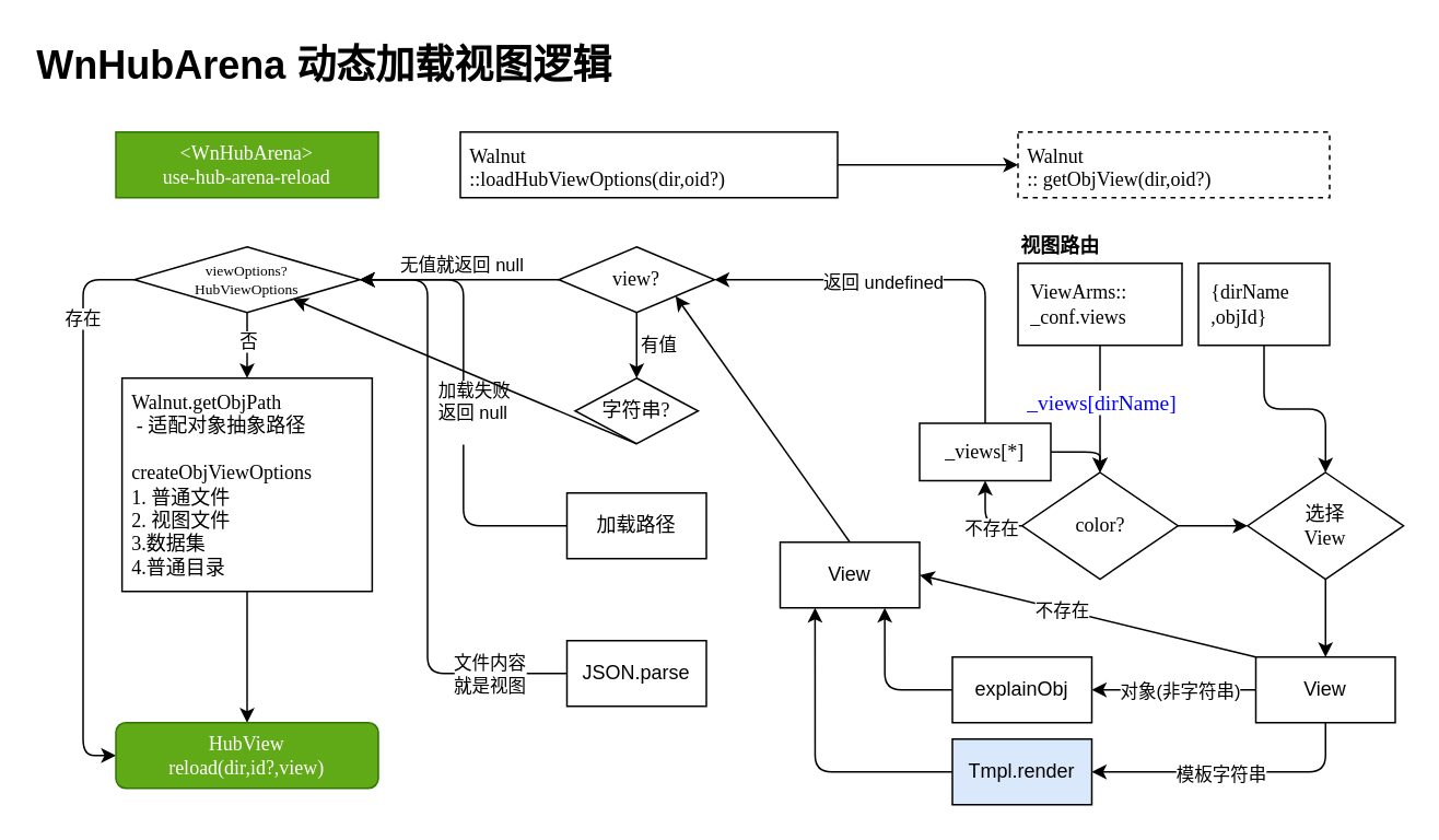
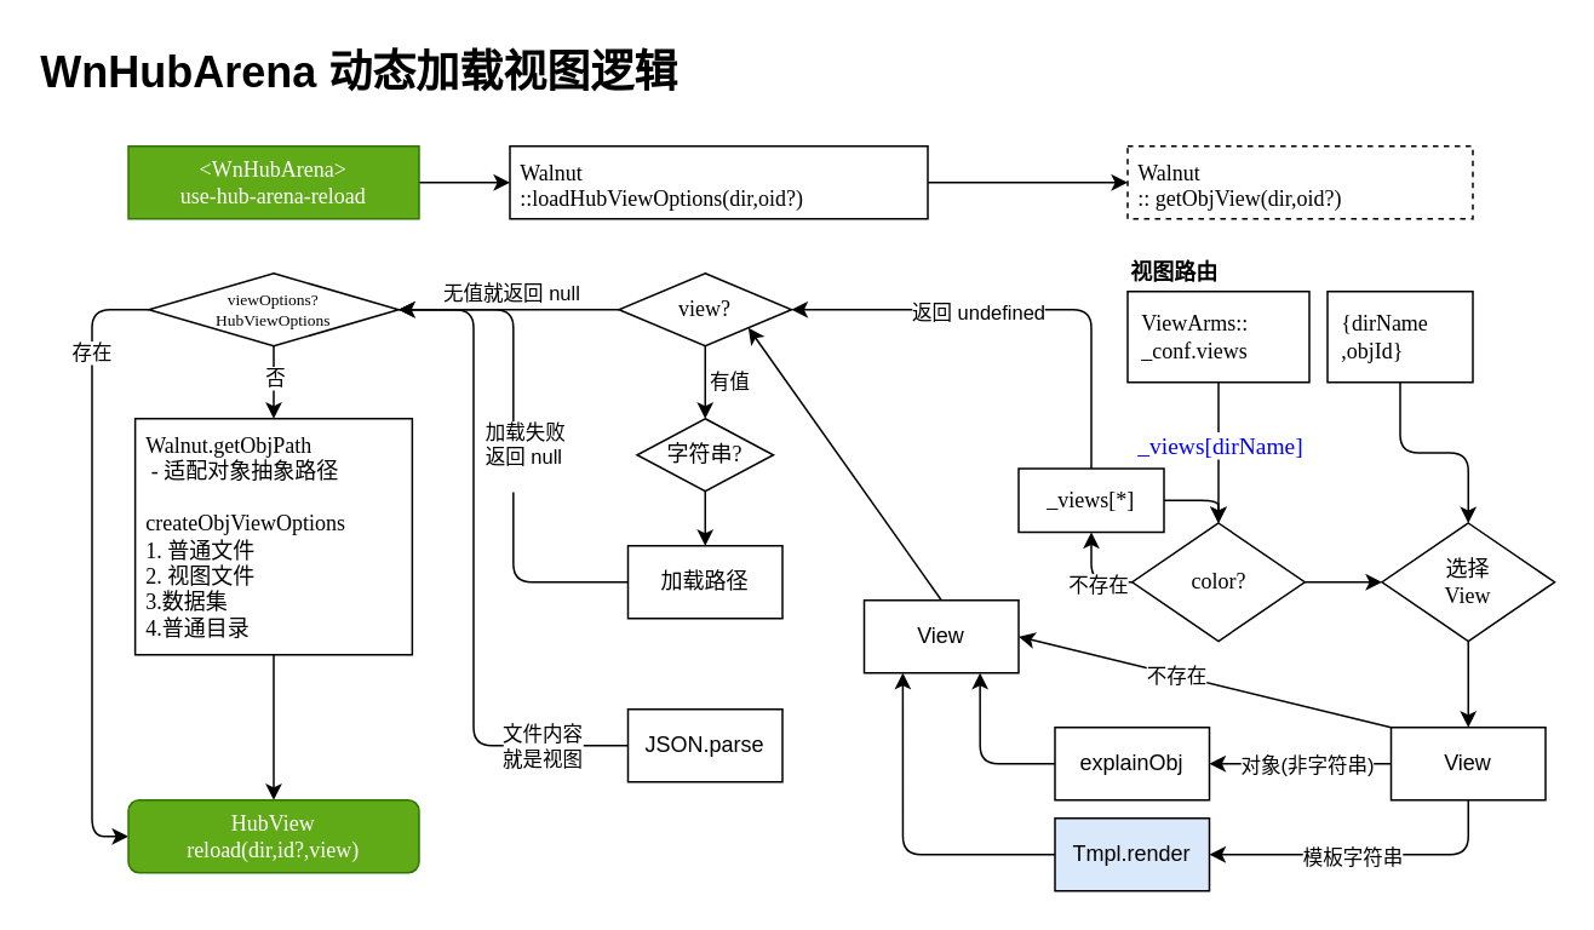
  <mxCell id="0" />
  <mxCell id="1" parent="0" />
+ <mxCell id="2" style="edgeStyle=none;html=1;exitX=1;exitY=0.5;exitDx=0;exitDy=0;entryX=0;entryY=0.5;entryDx=0;entryDy=0;" edge="1" parent="1" source="3" target="5"><mxGeometry relative="1" as="geometry" /></mxCell>
  <mxCell id="3" value="&amp;lt;WnHubArena&amp;gt;&lt;br&gt;use-hub-arena-reload" style="rounded=0;whiteSpace=wrap;html=1;fontFamily=Lucida Console;fillColor=#60a917;fontColor=#ffffff;strokeColor=#2D7600;" vertex="1" parent="1"><mxGeometry x="70" y="80" width="160" height="40" as="geometry" /></mxCell>
  <mxCell id="4" style="edgeStyle=none;html=1;exitX=1;exitY=0.5;exitDx=0;exitDy=0;entryX=0;entryY=0.5;entryDx=0;entryDy=0;" edge="1" parent="1" source="5" target="6"><mxGeometry relative="1" as="geometry" /></mxCell>
  <mxCell id="5" value="Walnut&lt;div&gt;::loadHubViewOptions(dir,oid?)&lt;/div&gt;" style="rounded=0;whiteSpace=wrap;html=1;fontFamily=Lucida Console;align=left;spacing=6;verticalAlign=top;spacingTop=-3;dashed=0;" vertex="1" parent="1"><mxGeometry x="280" y="80" width="230" height="40" as="geometry" /></mxCell>
  <mxCell id="6" value="Walnut&lt;div&gt;:: getObjView(dir,oid?)&lt;/div&gt;" style="rounded=0;whiteSpace=wrap;html=1;fontFamily=Lucida Console;align=left;spacing=6;verticalAlign=top;spacingTop=-3;dashed=1;" vertex="1" parent="1"><mxGeometry x="620" y="80" width="190" height="40" as="geometry" /></mxCell>
  <mxCell id="7" style="edgeStyle=none;html=1;exitX=0;exitY=0.5;exitDx=0;exitDy=0;entryX=1;entryY=0.5;entryDx=0;entryDy=0;" edge="1" parent="1" source="11" target="16"><mxGeometry relative="1" as="geometry" /></mxCell>
  <mxCell id="8" value="无值就返回 null" style="edgeLabel;html=1;align=center;verticalAlign=middle;resizable=0;points=[];" vertex="1" connectable="0" parent="7"><mxGeometry x="-0.076" y="-1" relative="1" as="geometry"><mxPoint x="-4" y="-9" as="offset" /></mxGeometry></mxCell>
  <mxCell id="9" style="edgeStyle=none;html=1;exitX=0.5;exitY=1;exitDx=0;exitDy=0;entryX=0.5;entryY=0;entryDx=0;entryDy=0;" edge="1" parent="1" source="11" target="23"><mxGeometry relative="1" as="geometry" /></mxCell>
  <mxCell id="10" value="有值" style="edgeLabel;html=1;align=center;verticalAlign=middle;resizable=0;points=[];" vertex="1" connectable="0" parent="9"><mxGeometry x="-0.05" relative="1" as="geometry"><mxPoint x="13" as="offset" /></mxGeometry></mxCell>
  <mxCell id="11" value="view?" style="rhombus;whiteSpace=wrap;html=1;fontFamily=Lucida Console;" vertex="1" parent="1"><mxGeometry x="340" y="150" width="95" height="40" as="geometry" /></mxCell>
  <mxCell id="12" style="edgeStyle=none;html=1;exitX=0.5;exitY=1;exitDx=0;exitDy=0;entryX=0.5;entryY=0;entryDx=0;entryDy=0;" edge="1" parent="1" source="16" target="18"><mxGeometry relative="1" as="geometry" /></mxCell>
  <mxCell id="13" value="否" style="edgeLabel;html=1;align=center;verticalAlign=middle;resizable=0;points=[];" vertex="1" connectable="0" parent="12"><mxGeometry x="-0.15" y="-3" relative="1" as="geometry"><mxPoint x="3" as="offset" /></mxGeometry></mxCell>
  <mxCell id="14" style="edgeStyle=orthogonalEdgeStyle;html=1;exitX=0;exitY=0.5;exitDx=0;exitDy=0;entryX=0;entryY=0.5;entryDx=0;entryDy=0;" edge="1" parent="1" source="16" target="19"><mxGeometry relative="1" as="geometry"><Array as="points"><mxPoint x="50" y="170" /><mxPoint x="50" y="460" /></Array></mxGeometry></mxCell>
  <mxCell id="15" value="存在" style="edgeLabel;html=1;align=center;verticalAlign=middle;resizable=0;points=[];" vertex="1" connectable="0" parent="14"><mxGeometry x="-0.676" y="-1" relative="1" as="geometry"><mxPoint as="offset" /></mxGeometry></mxCell>
  <mxCell id="16" value="viewOptions?&lt;br&gt;HubViewOptions" style="rhombus;whiteSpace=wrap;html=1;fontFamily=Lucida Console;fontSize=9;" vertex="1" parent="1"><mxGeometry x="81.25" y="150" width="137.5" height="40" as="geometry" /></mxCell>
  <mxCell id="17" style="edgeStyle=orthogonalEdgeStyle;html=1;exitX=0.5;exitY=1;exitDx=0;exitDy=0;entryX=0.5;entryY=0;entryDx=0;entryDy=0;" edge="1" parent="1" source="18" target="19"><mxGeometry relative="1" as="geometry" /></mxCell>
  <mxCell id="18" value="&lt;div&gt;Walnut.getObjPath&amp;nbsp;&lt;/div&gt;&lt;div&gt;&amp;nbsp;- 适配对象抽象路径&lt;/div&gt;&lt;div&gt;&lt;br&gt;&lt;/div&gt;createObjViewOptions&lt;div&gt;1. 普通文件&lt;/div&gt;&lt;div&gt;2. 视图文件&lt;/div&gt;&lt;div&gt;3.数据集&lt;/div&gt;&lt;div&gt;4.普通目录&lt;/div&gt;" style="rounded=0;whiteSpace=wrap;html=1;fontFamily=Lucida Console;align=left;spacing=6;" vertex="1" parent="1"><mxGeometry x="73.75" y="230" width="152.5" height="130" as="geometry" /></mxCell>
  <mxCell id="19" value="HubView&lt;div&gt;reload(dir,id?,view)&lt;/div&gt;" style="whiteSpace=wrap;html=1;fontFamily=Lucida Console;fillColor=#60a917;fontColor=#ffffff;strokeColor=#2D7600;rounded=1;" vertex="1" parent="1"><mxGeometry x="70" y="440" width="160" height="40" as="geometry" /></mxCell>
  <mxCell id="20" style="edgeStyle=orthogonalEdgeStyle;html=1;exitX=0;exitY=0.5;exitDx=0;exitDy=0;entryX=1;entryY=0.5;entryDx=0;entryDy=0;" edge="1" parent="1" source="24" target="16"><mxGeometry relative="1" as="geometry" /></mxCell>
  <mxCell id="21" value="&lt;div&gt;加载失败&lt;/div&gt;&lt;div&gt;返回 null&lt;br&gt;&lt;br&gt;&lt;/div&gt;" style="edgeLabel;html=1;align=left;verticalAlign=middle;resizable=0;points=[];" vertex="1" connectable="0" parent="20"><mxGeometry x="-0.164" y="4" relative="1" as="geometry"><mxPoint x="-13" y="-18" as="offset" /></mxGeometry></mxCell>
- <mxCell id="22" style="edgeStyle=none;html=1;exitX=0.5;exitY=1;exitDx=0;exitDy=0;" edge="1" parent="1" source="23" target="16"><mxGeometry relative="1" as="geometry" /></mxCell>
+ <mxCell id="22" style="edgeStyle=none;html=1;exitX=0.5;exitY=1;exitDx=0;exitDy=0;entryX=0.5;entryY=0;entryDx=0;entryDy=0;" edge="1" parent="1" source="23" target="24"><mxGeometry relative="1" as="geometry" /></mxCell>
  <mxCell id="23" value="字符串?" style="rhombus;whiteSpace=wrap;html=1;fontFamily=Lucida Console;" vertex="1" parent="1"><mxGeometry x="350" y="230" width="75" height="40" as="geometry" /></mxCell>
  <mxCell id="24" value="加载路径" style="rounded=0;whiteSpace=wrap;html=1;fontFamily=Helvetica;" vertex="1" parent="1"><mxGeometry x="345" y="300" width="85" height="40" as="geometry" /></mxCell>
  <mxCell id="25" value="JSON.parse" style="rounded=0;whiteSpace=wrap;html=1;fontFamily=Helvetica;" vertex="1" parent="1"><mxGeometry x="345" y="390" width="85" height="40" as="geometry" /></mxCell>
- <mxCell id="26" style="edgeStyle=elbowEdgeStyle;html=1;exitX=0;exitY=0.5;exitDx=0;exitDy=0;entryX=1;entryY=0.5;entryDx=0;entryDy=0;" edge="1" parent="1" source="25" target="16"><mxGeometry relative="1" as="geometry"><mxPoint x="345" y="430.5" as="sourcePoint" /><mxPoint x="220" y="170" as="targetPoint" /><Array as="points"><mxPoint x="260" y="280" /></Array></mxGeometry></mxCell>
+ <mxCell id="26" style="edgeStyle=elbowEdgeStyle;html=1;exitX=0;exitY=0.5;exitDx=0;exitDy=0;entryX=1;entryY=0.5;entryDx=0;entryDy=0;endArrow=none;" edge="1" parent="1" source="25" target="16"><mxGeometry relative="1" as="geometry"><mxPoint x="345" y="430.5" as="sourcePoint" /><mxPoint x="220" y="170" as="targetPoint" /><Array as="points"><mxPoint x="260" y="280" /></Array></mxGeometry></mxCell>
  <mxCell id="27" value="文件内容&lt;br&gt;就是视图" style="edgeLabel;html=1;align=center;verticalAlign=middle;resizable=0;points=[];" vertex="1" connectable="0" parent="26"><mxGeometry x="-0.688" y="1" relative="1" as="geometry"><mxPoint x="9" y="-1" as="offset" /></mxGeometry></mxCell>
  <mxCell id="28" style="edgeStyle=none;html=1;exitX=0.5;exitY=1;exitDx=0;exitDy=0;entryX=0.5;entryY=0;entryDx=0;entryDy=0;" edge="1" parent="1" source="30" target="36"><mxGeometry relative="1" as="geometry" /></mxCell>
  <mxCell id="29" value="_views[dirName]" style="edgeLabel;html=1;align=center;verticalAlign=middle;resizable=0;points=[];fontSize=13;fontFamily=Lucida Console;fontColor=#0000FF;" vertex="1" connectable="0" parent="28"><mxGeometry x="-0.111" relative="1" as="geometry"><mxPoint as="offset" /></mxGeometry></mxCell>
  <mxCell id="30" value="&lt;div style=&quot;scrollbar-color: light-dark(#e2e2e2, #4b4b4b)&lt;br/&gt;&#09;&#09;&#09;&#09;&#09;light-dark(#fbfbfb, var(--dark-panel-color));&quot;&gt;&lt;span style=&quot;scrollbar-color: light-dark(#e2e2e2, #4b4b4b)&lt;br/&gt;&#09;&#09;&#09;&#09;&#09;light-dark(#fbfbfb, var(--dark-panel-color)); color: rgb(0, 0, 0);&quot;&gt;ViewArms::&lt;/span&gt;&lt;br style=&quot;scrollbar-color: light-dark(#e2e2e2, #4b4b4b)&lt;br/&gt;&#09;&#09;&#09;&#09;&#09;light-dark(#fbfbfb, var(--dark-panel-color));&quot;&gt;&lt;/div&gt;&lt;span style=&quot;color: rgb(0, 0, 0);&quot;&gt;&lt;div style=&quot;&quot;&gt;&lt;span style=&quot;color: rgb(0, 0, 0); background-color: transparent;&quot;&gt;_conf.views&lt;/span&gt;&lt;/div&gt;&lt;/span&gt;" style="rounded=0;whiteSpace=wrap;html=1;fontFamily=Lucida Console;align=left;spacing=8;" vertex="1" parent="1"><mxGeometry x="620" y="160" width="100" height="50" as="geometry" /></mxCell>
  <mxCell id="31" style="edgeStyle=orthogonalEdgeStyle;html=1;exitX=0.5;exitY=1;exitDx=0;exitDy=0;entryX=0.5;entryY=0;entryDx=0;entryDy=0;" edge="1" parent="1" source="32" target="43"><mxGeometry relative="1" as="geometry" /></mxCell>
  <mxCell id="32" value="&lt;div style=&quot;scrollbar-color: light-dark(#e2e2e2, #4b4b4b)&lt;br/&gt;&#09;&#09;&#09;&#09;&#09;light-dark(#fbfbfb, var(--dark-panel-color));&quot;&gt;&lt;font color=&quot;#000000&quot;&gt;{dirName&lt;/font&gt;&lt;/div&gt;&lt;div style=&quot;scrollbar-color: light-dark(#e2e2e2, #4b4b4b)&lt;br/&gt;&#09;&#09;&#09;&#09;&#09;light-dark(#fbfbfb, var(--dark-panel-color));&quot;&gt;&lt;font color=&quot;#000000&quot;&gt;,objId}&lt;/font&gt;&lt;/div&gt;" style="rounded=0;whiteSpace=wrap;html=1;fontFamily=Lucida Console;align=left;spacing=8;" vertex="1" parent="1"><mxGeometry x="730" y="160" width="80" height="50" as="geometry" /></mxCell>
  <mxCell id="33" style="edgeStyle=orthogonalEdgeStyle;html=1;exitX=0;exitY=0.5;exitDx=0;exitDy=0;entryX=0.5;entryY=1;entryDx=0;entryDy=0;" edge="1" parent="1" source="36" target="41"><mxGeometry relative="1" as="geometry" /></mxCell>
  <mxCell id="34" value="不存在" style="edgeLabel;html=1;align=center;verticalAlign=middle;resizable=0;points=[];" vertex="1" connectable="0" parent="33"><mxGeometry x="-0.211" y="1" relative="1" as="geometry"><mxPoint x="1" as="offset" /></mxGeometry></mxCell>
  <mxCell id="35" style="edgeStyle=none;html=1;exitX=1;exitY=0.5;exitDx=0;exitDy=0;entryX=0;entryY=0.5;entryDx=0;entryDy=0;" edge="1" parent="1" source="36" target="43"><mxGeometry relative="1" as="geometry" /></mxCell>
  <mxCell id="36" value="color?" style="rhombus;whiteSpace=wrap;html=1;fontFamily=Lucida Console;" vertex="1" parent="1"><mxGeometry x="622.5" y="287.5" width="95" height="65" as="geometry" /></mxCell>
  <mxCell id="37" value="视图路由" style="text;strokeColor=none;fillColor=none;html=1;fontSize=12;fontStyle=1;verticalAlign=middle;align=left;" vertex="1" parent="1"><mxGeometry x="620" y="140" width="70" height="20" as="geometry" /></mxCell>
  <mxCell id="38" style="edgeStyle=orthogonalEdgeStyle;html=1;exitX=1;exitY=0.5;exitDx=0;exitDy=0;entryX=0.5;entryY=0;entryDx=0;entryDy=0;" edge="1" parent="1" source="41" target="36"><mxGeometry relative="1" as="geometry" /></mxCell>
  <mxCell id="39" style="edgeStyle=orthogonalEdgeStyle;html=1;exitX=0.5;exitY=0;exitDx=0;exitDy=0;entryX=1;entryY=0.5;entryDx=0;entryDy=0;" edge="1" parent="1" source="41" target="11"><mxGeometry relative="1" as="geometry" /></mxCell>
  <mxCell id="40" value="返回 undefined" style="edgeLabel;html=1;align=center;verticalAlign=middle;resizable=0;points=[];" vertex="1" connectable="0" parent="39"><mxGeometry x="0.19" y="1" relative="1" as="geometry"><mxPoint as="offset" /></mxGeometry></mxCell>
  <mxCell id="41" value="_views[*]" style="rounded=0;whiteSpace=wrap;html=1;fontFamily=Lucida Console;" vertex="1" parent="1"><mxGeometry x="560" y="257.5" width="80" height="35" as="geometry" /></mxCell>
  <mxCell id="42" style="edgeStyle=orthogonalEdgeStyle;html=1;exitX=0.5;exitY=1;exitDx=0;exitDy=0;entryX=0.5;entryY=0;entryDx=0;entryDy=0;" edge="1" parent="1" source="43" target="50"><mxGeometry relative="1" as="geometry" /></mxCell>
  <mxCell id="43" value="选择&lt;div&gt;View&lt;/div&gt;" style="rhombus;whiteSpace=wrap;html=1;fontFamily=Lucida Console;" vertex="1" parent="1"><mxGeometry x="760" y="287.5" width="95" height="65" as="geometry" /></mxCell>
  <mxCell id="44" style="edgeStyle=none;html=1;exitX=0;exitY=0;exitDx=0;exitDy=0;entryX=1;entryY=0.5;entryDx=0;entryDy=0;" edge="1" parent="1" source="50" target="56"><mxGeometry relative="1" as="geometry" /></mxCell>
  <mxCell id="45" value="不存在" style="edgeLabel;html=1;align=center;verticalAlign=middle;resizable=0;points=[];" vertex="1" connectable="0" parent="44"><mxGeometry x="0.161" relative="1" as="geometry"><mxPoint as="offset" /></mxGeometry></mxCell>
  <mxCell id="46" style="edgeStyle=none;html=1;exitX=0;exitY=0.5;exitDx=0;exitDy=0;entryX=1;entryY=0.5;entryDx=0;entryDy=0;" edge="1" parent="1" source="50" target="54"><mxGeometry relative="1" as="geometry" /></mxCell>
  <mxCell id="47" value="对象(非字符串)" style="edgeLabel;html=1;align=center;verticalAlign=middle;resizable=0;points=[];" vertex="1" connectable="0" parent="46"><mxGeometry x="0.169" y="1" relative="1" as="geometry"><mxPoint x="11" y="-1" as="offset" /></mxGeometry></mxCell>
  <mxCell id="48" style="edgeStyle=orthogonalEdgeStyle;html=1;exitX=0.5;exitY=1;exitDx=0;exitDy=0;entryX=1;entryY=0.5;entryDx=0;entryDy=0;" edge="1" parent="1" source="50" target="52"><mxGeometry relative="1" as="geometry" /></mxCell>
  <mxCell id="49" value="模板字符串" style="edgeLabel;html=1;align=center;verticalAlign=middle;resizable=0;points=[];" vertex="1" connectable="0" parent="48"><mxGeometry x="0.106" y="1" relative="1" as="geometry"><mxPoint x="1" as="offset" /></mxGeometry></mxCell>
  <mxCell id="50" value="View" style="rounded=0;whiteSpace=wrap;html=1;fontFamily=Helvetica;" vertex="1" parent="1"><mxGeometry x="765" y="400" width="85" height="40" as="geometry" /></mxCell>
  <mxCell id="51" style="edgeStyle=orthogonalEdgeStyle;html=1;exitX=0;exitY=0.5;exitDx=0;exitDy=0;entryX=0.25;entryY=1;entryDx=0;entryDy=0;" edge="1" parent="1" source="52" target="56"><mxGeometry relative="1" as="geometry"><mxPoint x="520" y="370" as="targetPoint" /></mxGeometry></mxCell>
  <mxCell id="52" value="Tmpl.render" style="rounded=0;whiteSpace=wrap;html=1;fontFamily=Helvetica;fillColor=#dae8fc;" vertex="1" parent="1"><mxGeometry x="580" y="450" width="85" height="40" as="geometry" /></mxCell>
  <mxCell id="53" style="edgeStyle=orthogonalEdgeStyle;html=1;exitX=0;exitY=0.5;exitDx=0;exitDy=0;entryX=0.75;entryY=1;entryDx=0;entryDy=0;" edge="1" parent="1" source="54" target="56"><mxGeometry relative="1" as="geometry" /></mxCell>
  <mxCell id="54" value="explainObj" style="rounded=0;whiteSpace=wrap;html=1;fontFamily=Helvetica;" vertex="1" parent="1"><mxGeometry x="580" y="400" width="85" height="40" as="geometry" /></mxCell>
  <mxCell id="55" style="edgeStyle=none;html=1;exitX=0.5;exitY=0;exitDx=0;exitDy=0;entryX=1;entryY=1;entryDx=0;entryDy=0;" edge="1" parent="1" source="56" target="11"><mxGeometry relative="1" as="geometry" /></mxCell>
  <mxCell id="56" value="View" style="rounded=0;whiteSpace=wrap;html=1;fontFamily=Helvetica;" vertex="1" parent="1"><mxGeometry x="475" y="330" width="85" height="40" as="geometry" /></mxCell>
  <mxCell id="57" value="WnHubArena 动态加载视图逻辑" style="text;strokeColor=none;fillColor=none;html=1;fontSize=24;fontStyle=1;verticalAlign=middle;align=left;" vertex="1" parent="1"><mxGeometry x="20" y="20" width="360" height="40" as="geometry" /></mxCell>
